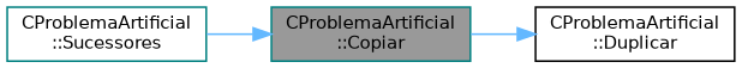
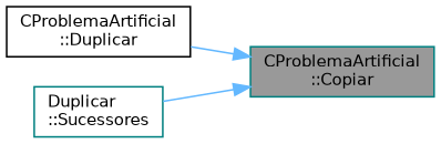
  digraph {
    rankdir=RL
    node [color=teal fillcolor=white fontname=Helvetica fontsize=10 shape=box style=filled]
    edge [color=steelblue1 dir=back fontname=Helvetica fontsize=10 labelfontname=Helvetica labelfontsize=10 style=solid]
    n1 [fillcolor=grey60 fontcolor=black height=0.2 label="CProblemaArtificial\l::Copiar" width=0.4]
    n2 [color=black height=0.2 label="CProblemaArtificial\l::Duplicar" width=0.4]
-   n3 [height=0.2 label="CProblemaArtificial\l::Sucessores" width=0.4]
-   n2 -> n1
+   n3 [height=0.2 label="Duplicar\l::Sucessores" width=0.4]
+   n1 -> n2
    n1 -> n3
  }
